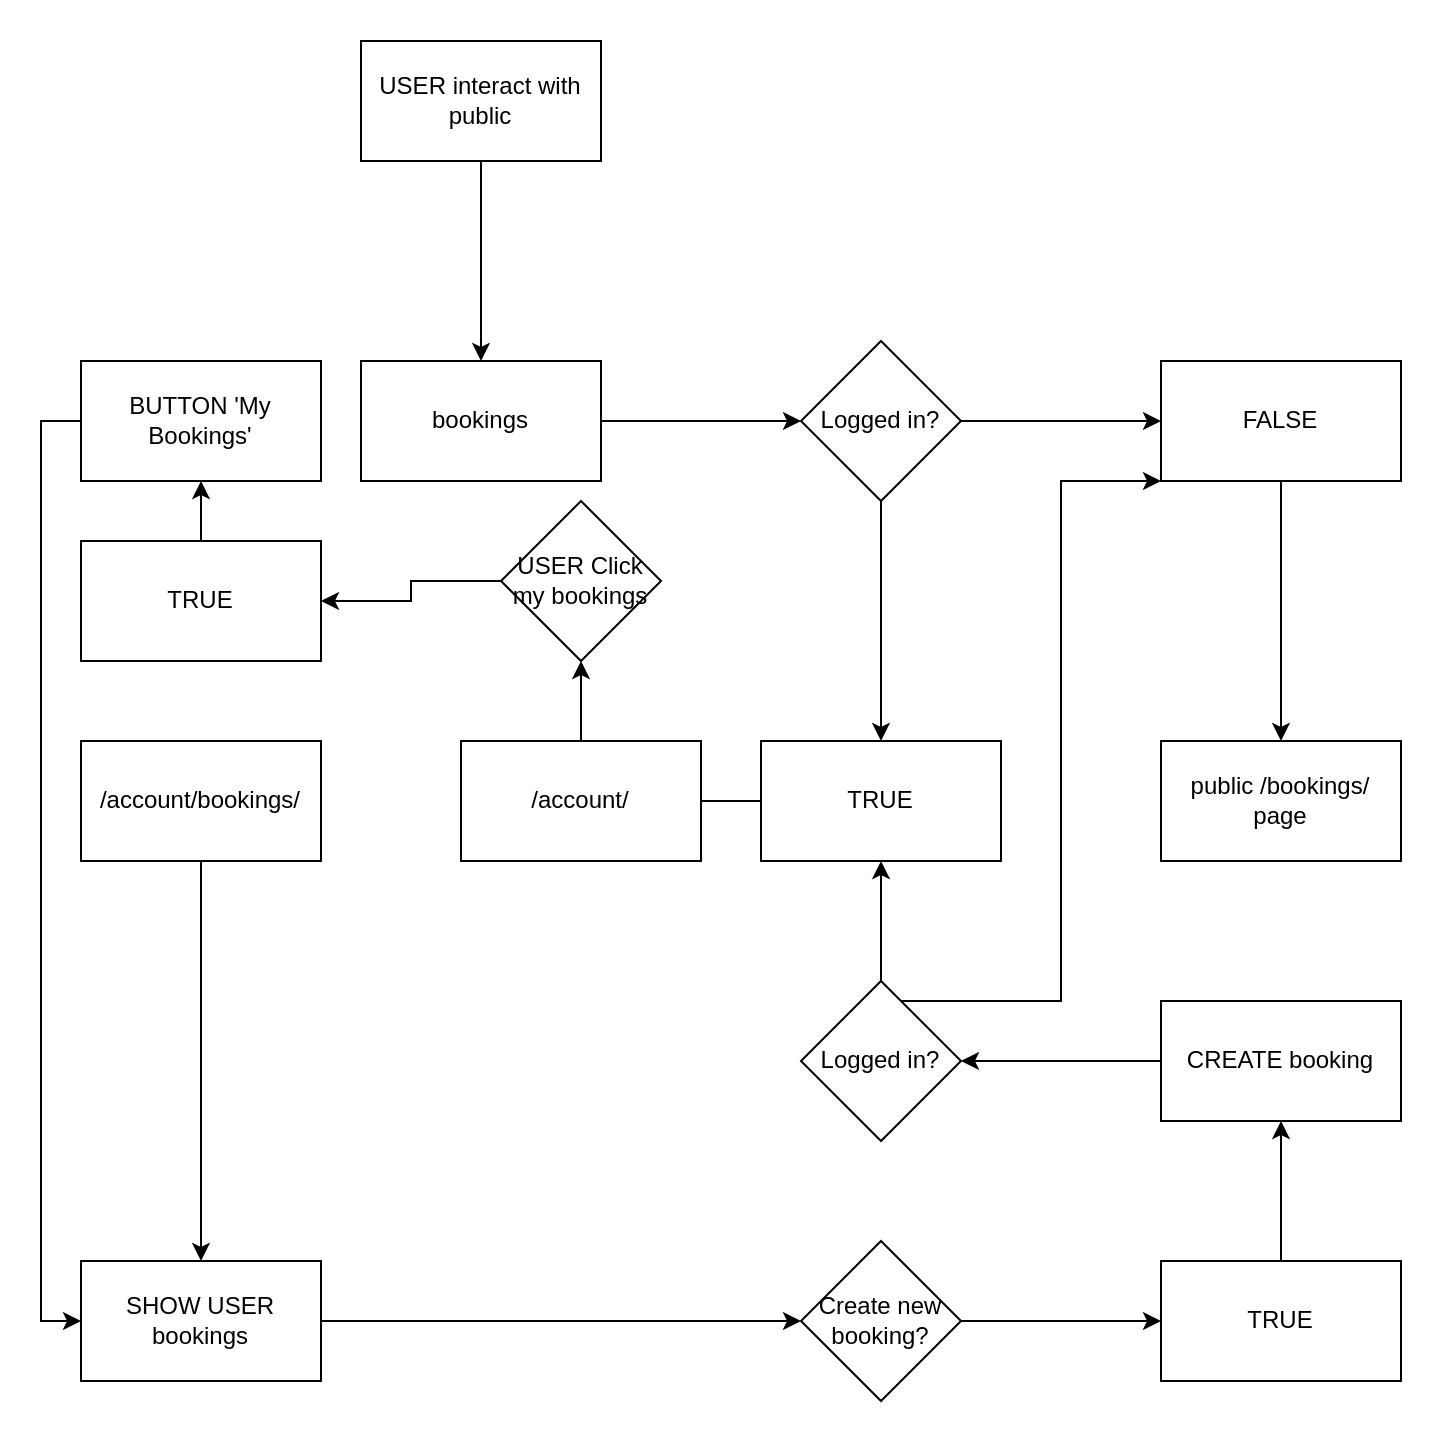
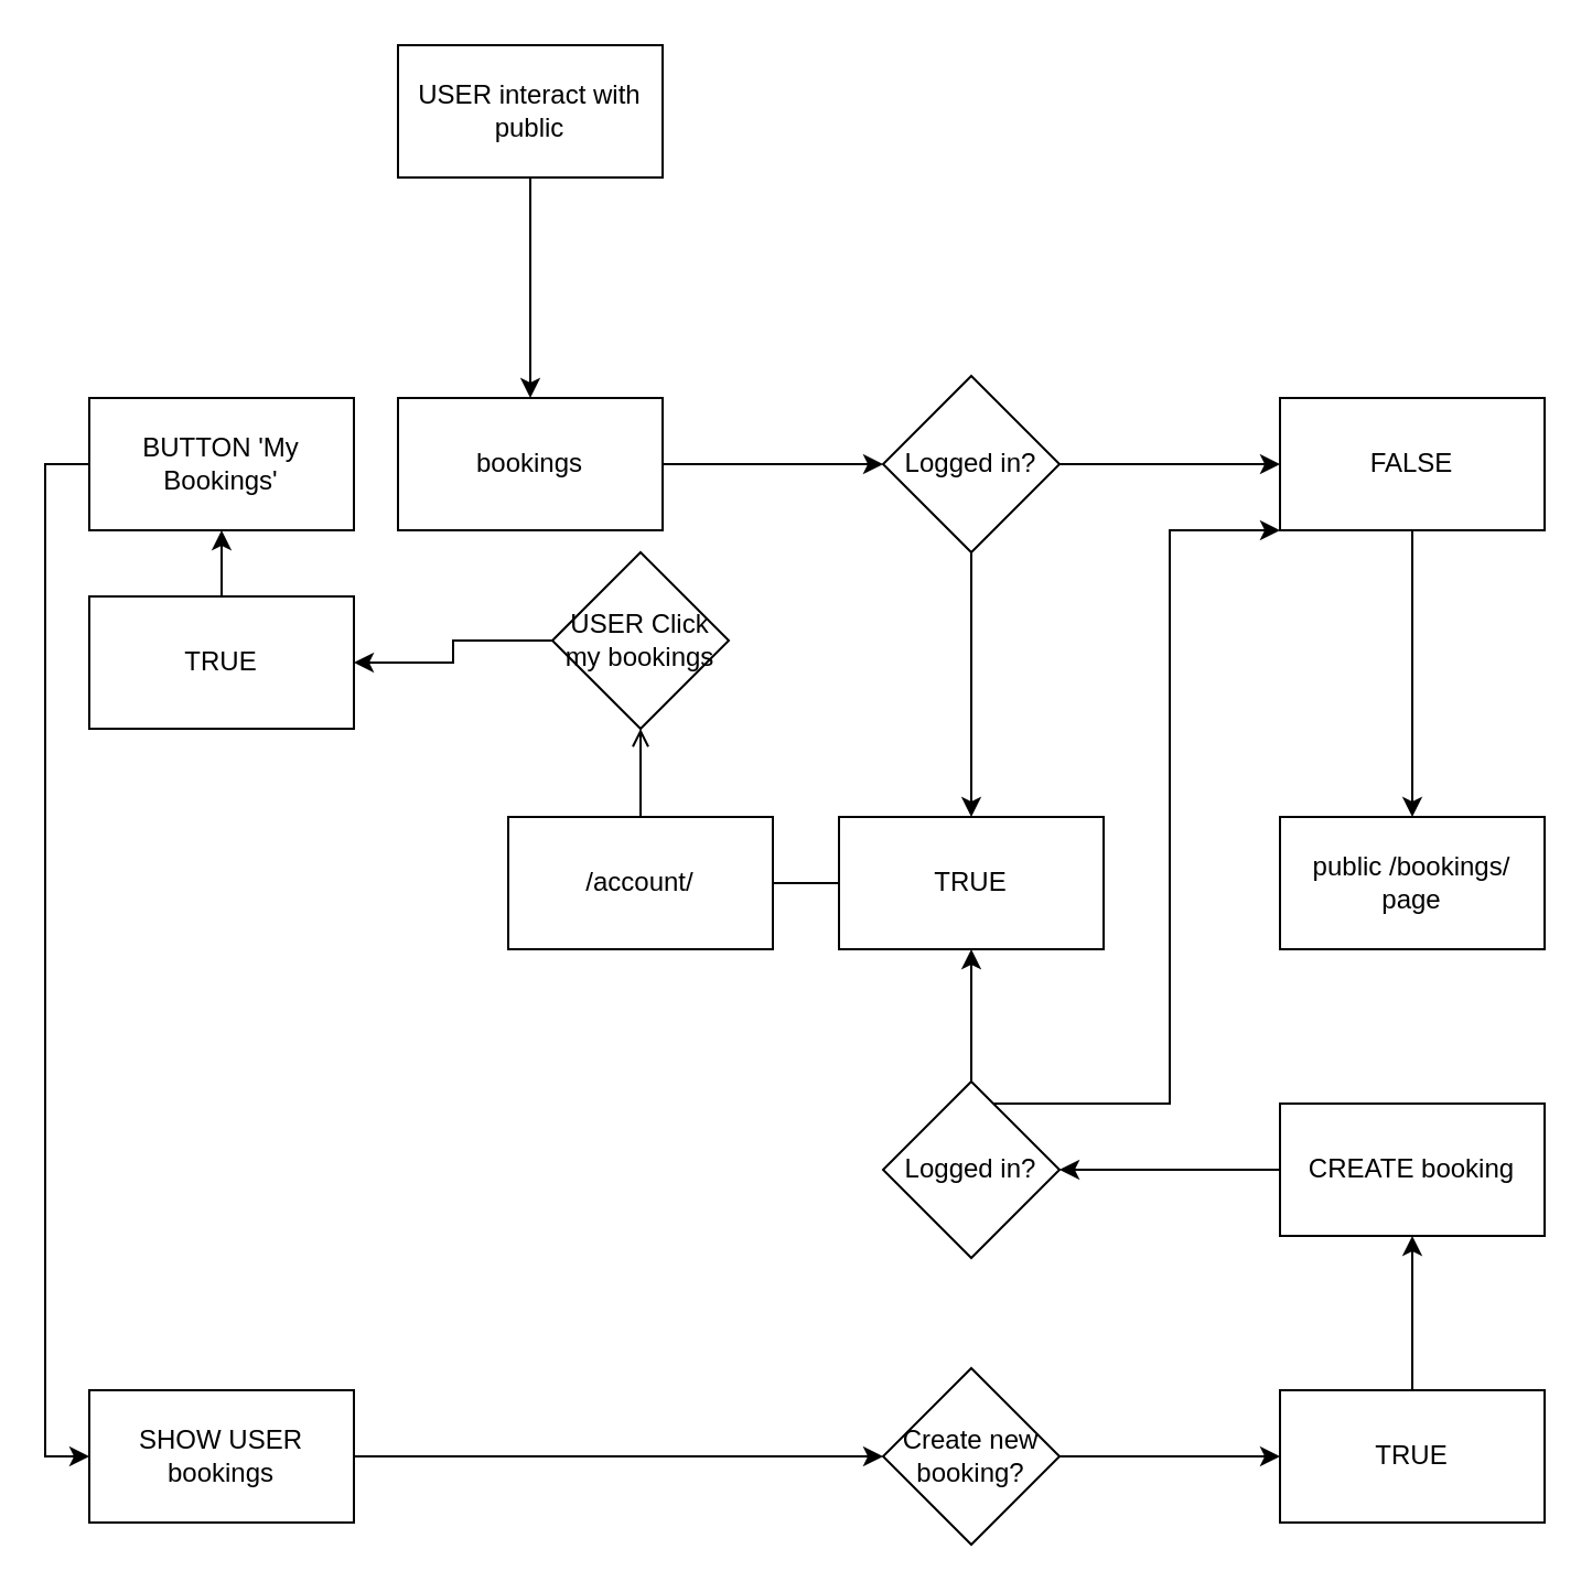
  <mxCell id="0" />
  <mxCell id="1" parent="0" />
  <mxCell id="2" style="edgeStyle=orthogonalEdgeStyle;rounded=0;orthogonalLoop=1;jettySize=auto;html=1;" edge="1" parent="1" source="3"><mxGeometry relative="1" as="geometry"><mxPoint x="240" y="180" as="targetPoint" /></mxGeometry></mxCell>
  <mxCell id="3" value="USER interact with public" style="rounded=0;whiteSpace=wrap;html=1;" vertex="1" parent="1"><mxGeometry x="180" y="20" width="120" height="60" as="geometry" /></mxCell>
  <mxCell id="4" value="" style="edgeStyle=orthogonalEdgeStyle;rounded=0;orthogonalLoop=1;jettySize=auto;html=1;" edge="1" parent="1" source="5" target="8"><mxGeometry relative="1" as="geometry" /></mxCell>
  <mxCell id="5" value="bookings" style="rounded=0;whiteSpace=wrap;html=1;" vertex="1" parent="1"><mxGeometry x="180" y="180" width="120" height="60" as="geometry" /></mxCell>
  <mxCell id="6" style="edgeStyle=orthogonalEdgeStyle;rounded=0;orthogonalLoop=1;jettySize=auto;html=1;" edge="1" parent="1" source="8"><mxGeometry relative="1" as="geometry"><mxPoint x="580" y="210" as="targetPoint" /></mxGeometry></mxCell>
  <mxCell id="7" style="edgeStyle=orthogonalEdgeStyle;rounded=0;orthogonalLoop=1;jettySize=auto;html=1;entryX=0.5;entryY=0;entryDx=0;entryDy=0;" edge="1" parent="1" source="8" target="14"><mxGeometry relative="1" as="geometry" /></mxCell>
  <mxCell id="8" value="Logged in?" style="rhombus;whiteSpace=wrap;html=1;rounded=0;" vertex="1" parent="1"><mxGeometry x="400" y="170" width="80" height="80" as="geometry" /></mxCell>
  <mxCell id="9" style="edgeStyle=orthogonalEdgeStyle;rounded=0;orthogonalLoop=1;jettySize=auto;html=1;" edge="1" parent="1" source="10"><mxGeometry relative="1" as="geometry"><mxPoint x="640" y="370" as="targetPoint" /></mxGeometry></mxCell>
  <mxCell id="10" value="FALSE" style="rounded=0;whiteSpace=wrap;html=1;" vertex="1" parent="1"><mxGeometry x="580" y="180" width="120" height="60" as="geometry" /></mxCell>
  <mxCell id="11" value="public /bookings/ page" style="rounded=0;whiteSpace=wrap;html=1;" vertex="1" parent="1"><mxGeometry x="580" y="370" width="120" height="60" as="geometry" /></mxCell>
  <mxCell id="12" style="edgeStyle=orthogonalEdgeStyle;rounded=0;orthogonalLoop=1;jettySize=auto;html=1;entryX=1;entryY=0.5;entryDx=0;entryDy=0;" edge="1" parent="1" source="13" target="21"><mxGeometry relative="1" as="geometry"><mxPoint x="500" y="530" as="targetPoint" /></mxGeometry></mxCell>
  <mxCell id="13" value="CREATE booking" style="rounded=0;whiteSpace=wrap;html=1;" vertex="1" parent="1"><mxGeometry x="580" y="500" width="120" height="60" as="geometry" /></mxCell>
  <mxCell id="14" value="TRUE" style="rounded=0;whiteSpace=wrap;html=1;" vertex="1" parent="1"><mxGeometry x="380" y="370" width="120" height="60" as="geometry" /></mxCell>
- <mxCell id="15" style="edgeStyle=orthogonalEdgeStyle;rounded=0;orthogonalLoop=1;jettySize=auto;html=1;entryX=0.5;entryY=0;entryDx=0;entryDy=0;" edge="1" parent="1" source="16" target="18"><mxGeometry relative="1" as="geometry" /></mxCell>
- <mxCell id="16" value="/account/bookings/" style="rounded=0;whiteSpace=wrap;html=1;" vertex="1" parent="1"><mxGeometry x="40" y="370" width="120" height="60" as="geometry" /></mxCell>
  <mxCell id="17" style="edgeStyle=orthogonalEdgeStyle;rounded=0;orthogonalLoop=1;jettySize=auto;html=1;entryX=0;entryY=0.5;entryDx=0;entryDy=0;" edge="1" parent="1" source="18" target="34"><mxGeometry relative="1" as="geometry" /></mxCell>
  <mxCell id="18" value="SHOW USER bookings" style="rounded=0;whiteSpace=wrap;html=1;" vertex="1" parent="1"><mxGeometry x="40" y="630" width="120" height="60" as="geometry" /></mxCell>
  <mxCell id="19" style="edgeStyle=orthogonalEdgeStyle;rounded=0;orthogonalLoop=1;jettySize=auto;html=1;entryX=0.5;entryY=1;entryDx=0;entryDy=0;" edge="1" parent="1" source="21" target="14"><mxGeometry relative="1" as="geometry" /></mxCell>
  <mxCell id="20" style="edgeStyle=orthogonalEdgeStyle;rounded=0;orthogonalLoop=1;jettySize=auto;html=1;entryX=0;entryY=1;entryDx=0;entryDy=0;" edge="1" parent="1" source="21" target="10"><mxGeometry relative="1" as="geometry"><mxPoint x="530" y="210" as="targetPoint" /><Array as="points"><mxPoint x="530" y="500" /><mxPoint x="530" y="240" /></Array></mxGeometry></mxCell>
  <mxCell id="21" value="Logged in?" style="rhombus;whiteSpace=wrap;html=1;rounded=0;" vertex="1" parent="1"><mxGeometry x="400" y="490" width="80" height="80" as="geometry" /></mxCell>
  <mxCell id="22" style="edgeStyle=orthogonalEdgeStyle;rounded=0;orthogonalLoop=1;jettySize=auto;html=1;" edge="1" parent="1" source="23" target="13"><mxGeometry relative="1" as="geometry" /></mxCell>
  <mxCell id="23" value="TRUE" style="rounded=0;whiteSpace=wrap;html=1;" vertex="1" parent="1"><mxGeometry x="580" y="630" width="120" height="60" as="geometry" /></mxCell>
  <mxCell id="24" style="edgeStyle=orthogonalEdgeStyle;rounded=0;orthogonalLoop=1;jettySize=auto;html=1;entryX=0;entryY=0.5;entryDx=0;entryDy=0;" edge="1" parent="1" source="25" target="18"><mxGeometry relative="1" as="geometry"><Array as="points"><mxPoint x="20" y="210" /><mxPoint x="20" y="660" /></Array></mxGeometry></mxCell>
  <mxCell id="25" value="BUTTON 'My Bookings'" style="rounded=0;whiteSpace=wrap;html=1;" vertex="1" parent="1"><mxGeometry x="40" y="180" width="120" height="60" as="geometry" /></mxCell>
  <mxCell id="26" style="edgeStyle=orthogonalEdgeStyle;rounded=0;orthogonalLoop=1;jettySize=auto;html=1;entryX=0.5;entryY=1;entryDx=0;entryDy=0;startArrow=none;" edge="1" parent="1" source="32" target="25"><mxGeometry relative="1" as="geometry"><Array as="points" /></mxGeometry></mxCell>
- <mxCell id="27" value="" style="edgeStyle=orthogonalEdgeStyle;rounded=0;orthogonalLoop=1;jettySize=auto;html=1;" edge="1" parent="1" source="28" target="31"><mxGeometry relative="1" as="geometry" /></mxCell>
+ <mxCell id="27" value="" style="edgeStyle=orthogonalEdgeStyle;rounded=0;orthogonalLoop=1;jettySize=auto;html=1;endArrow=open;" edge="1" parent="1" source="28" target="31"><mxGeometry relative="1" as="geometry" /></mxCell>
  <mxCell id="28" value="/account/" style="rounded=0;whiteSpace=wrap;html=1;" vertex="1" parent="1"><mxGeometry x="230" y="370" width="120" height="60" as="geometry" /></mxCell>
  <mxCell id="29" value="" style="edgeStyle=orthogonalEdgeStyle;rounded=0;orthogonalLoop=1;jettySize=auto;html=1;entryX=1;entryY=0.5;entryDx=0;entryDy=0;endArrow=none;" edge="1" parent="1" source="14" target="28"><mxGeometry relative="1" as="geometry"><mxPoint x="380" y="400" as="sourcePoint" /><mxPoint x="190" y="400" as="targetPoint" /></mxGeometry></mxCell>
  <mxCell id="30" style="edgeStyle=orthogonalEdgeStyle;rounded=0;orthogonalLoop=1;jettySize=auto;html=1;entryX=1;entryY=0.5;entryDx=0;entryDy=0;" edge="1" parent="1" source="31" target="32"><mxGeometry relative="1" as="geometry" /></mxCell>
  <mxCell id="31" value="USER Click my bookings" style="rhombus;whiteSpace=wrap;html=1;rounded=0;" vertex="1" parent="1"><mxGeometry x="250" y="250" width="80" height="80" as="geometry" /></mxCell>
  <mxCell id="32" value="TRUE" style="rounded=0;whiteSpace=wrap;html=1;" vertex="1" parent="1"><mxGeometry x="40" y="270" width="120" height="60" as="geometry" /></mxCell>
  <mxCell id="33" style="edgeStyle=orthogonalEdgeStyle;rounded=0;orthogonalLoop=1;jettySize=auto;html=1;entryX=0;entryY=0.5;entryDx=0;entryDy=0;" edge="1" parent="1" source="34" target="23"><mxGeometry relative="1" as="geometry" /></mxCell>
  <mxCell id="34" value="Create new booking?" style="rhombus;whiteSpace=wrap;html=1;rounded=0;" vertex="1" parent="1"><mxGeometry x="400" y="620" width="80" height="80" as="geometry" /></mxCell>
